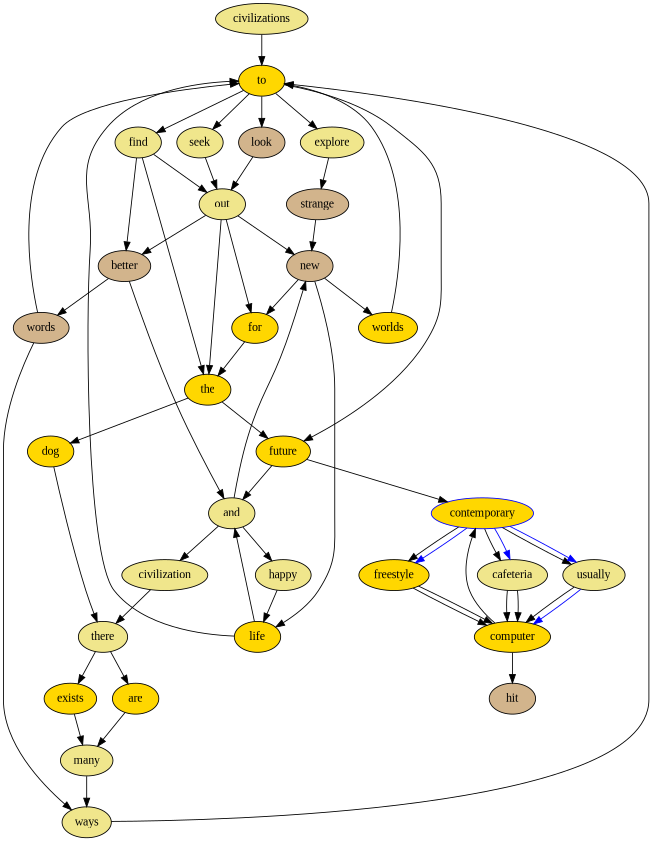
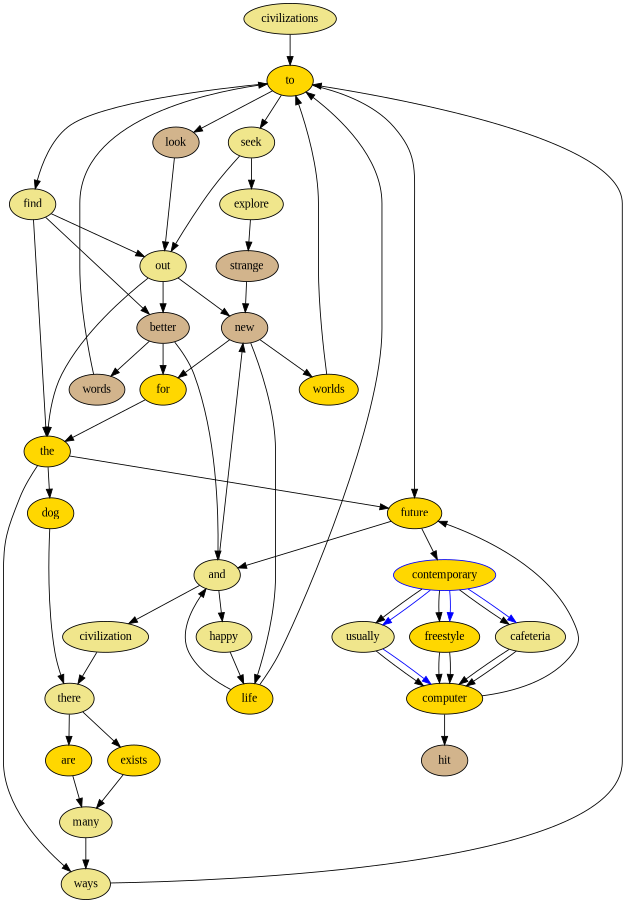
  digraph {
    fontname="Liberation Serif"
    node [fillcolor=khaki fontname="Liberation Serif" style=filled]
    edge [fontname="Liberation Serif"]
    to [fillcolor=gold]
    explore
    seek
    find
    future [fillcolor=gold]
    look [fillcolor=tan]
    strange [fillcolor=tan]
    out
    better [fillcolor=tan]
    the [fillcolor=gold]
    and
    contemporary [Label="computer\ncontemporary" color=blue fillcolor=gold]
    new [fillcolor=tan]
    for [fillcolor=gold]
    words [fillcolor=tan]
    ways
    dog [fillcolor=gold]
    civilization
    happy
    cafeteria [Label=cafeteria]
    usually [Label=usually]
    freestyle [Label=freestyle fillcolor=gold]
    worlds [fillcolor=gold]
    life [fillcolor=gold]
    civilizations
    there
    are [fillcolor=gold]
    exists [fillcolor=gold]
    computer [Label=computer fillcolor=gold]
    many
    hit [fillcolor=tan]
-   to -> explore
+   seek -> explore
    to -> seek
    to -> find
    to -> future
    to -> look
    explore -> strange
    seek -> out
    find -> out
    find -> better
    find -> the
    future -> and
    future -> contemporary
    look -> out
    strange -> new
    out -> better
    out -> the
    out -> new
-   out -> for
+   better -> for
    better -> and
    better -> words
    the -> future
-   words -> ways
+   the -> ways
    the -> dog
    and -> new
    and -> civilization
    and -> happy
    contemporary -> cafeteria
    contemporary -> cafeteria [color=blue]
    contemporary -> usually
    contemporary -> usually [color=blue]
    contemporary -> freestyle
    contemporary -> freestyle [color=blue]
    new -> for
    new -> worlds
    new -> life
    for -> the
    words -> to
    ways -> to
    dog -> there
    civilization -> there
    happy -> life
    cafeteria -> computer
    cafeteria -> computer
    usually -> computer
    usually -> computer [color=blue]
    freestyle -> computer
    freestyle -> computer
    worlds -> to
    life -> to
    life -> and
    civilizations -> to
    there -> are
    there -> exists
    are -> many
    exists -> many
-   computer -> contemporary
+   computer -> future
    computer -> hit
    many -> ways
  }
